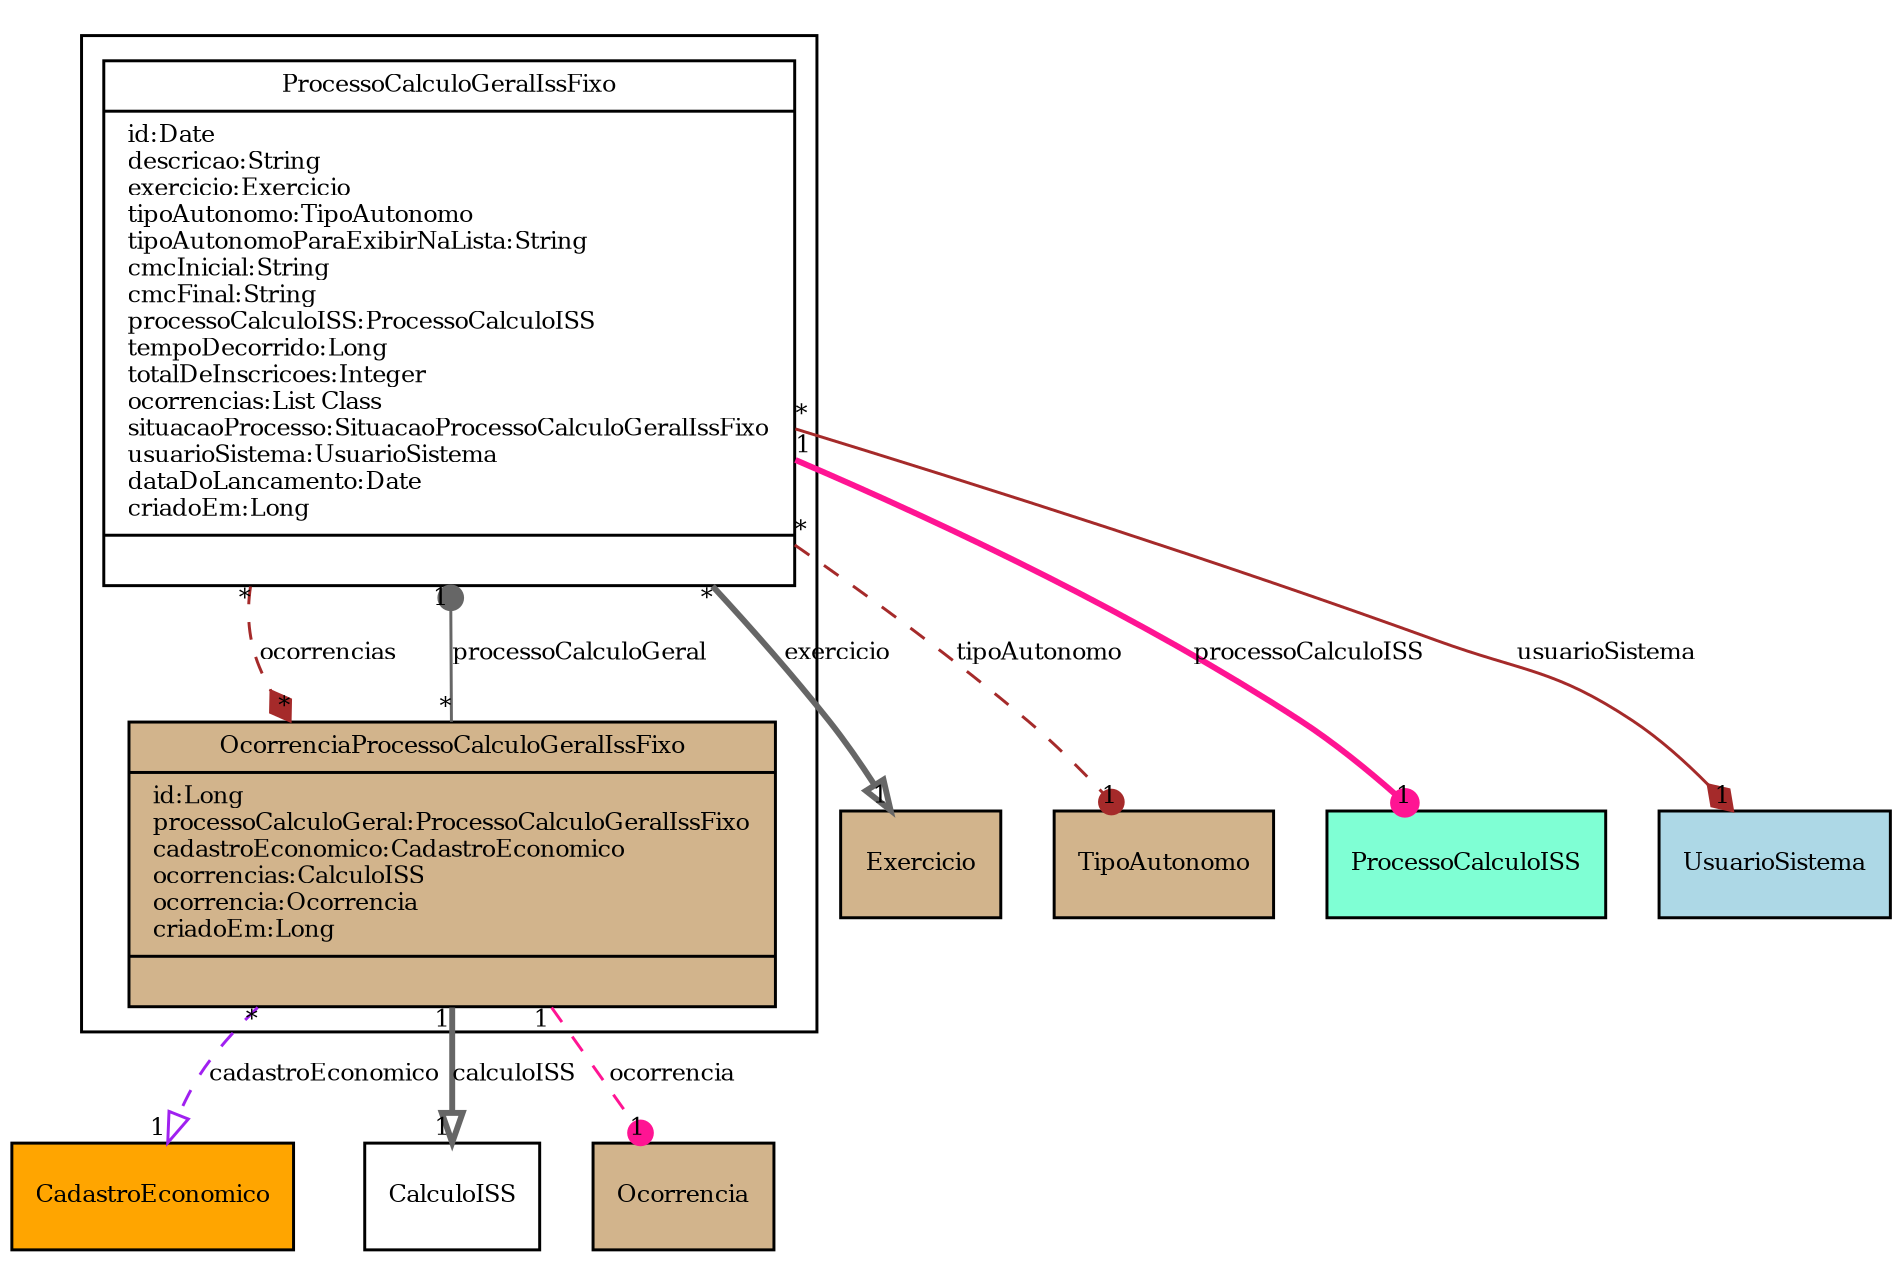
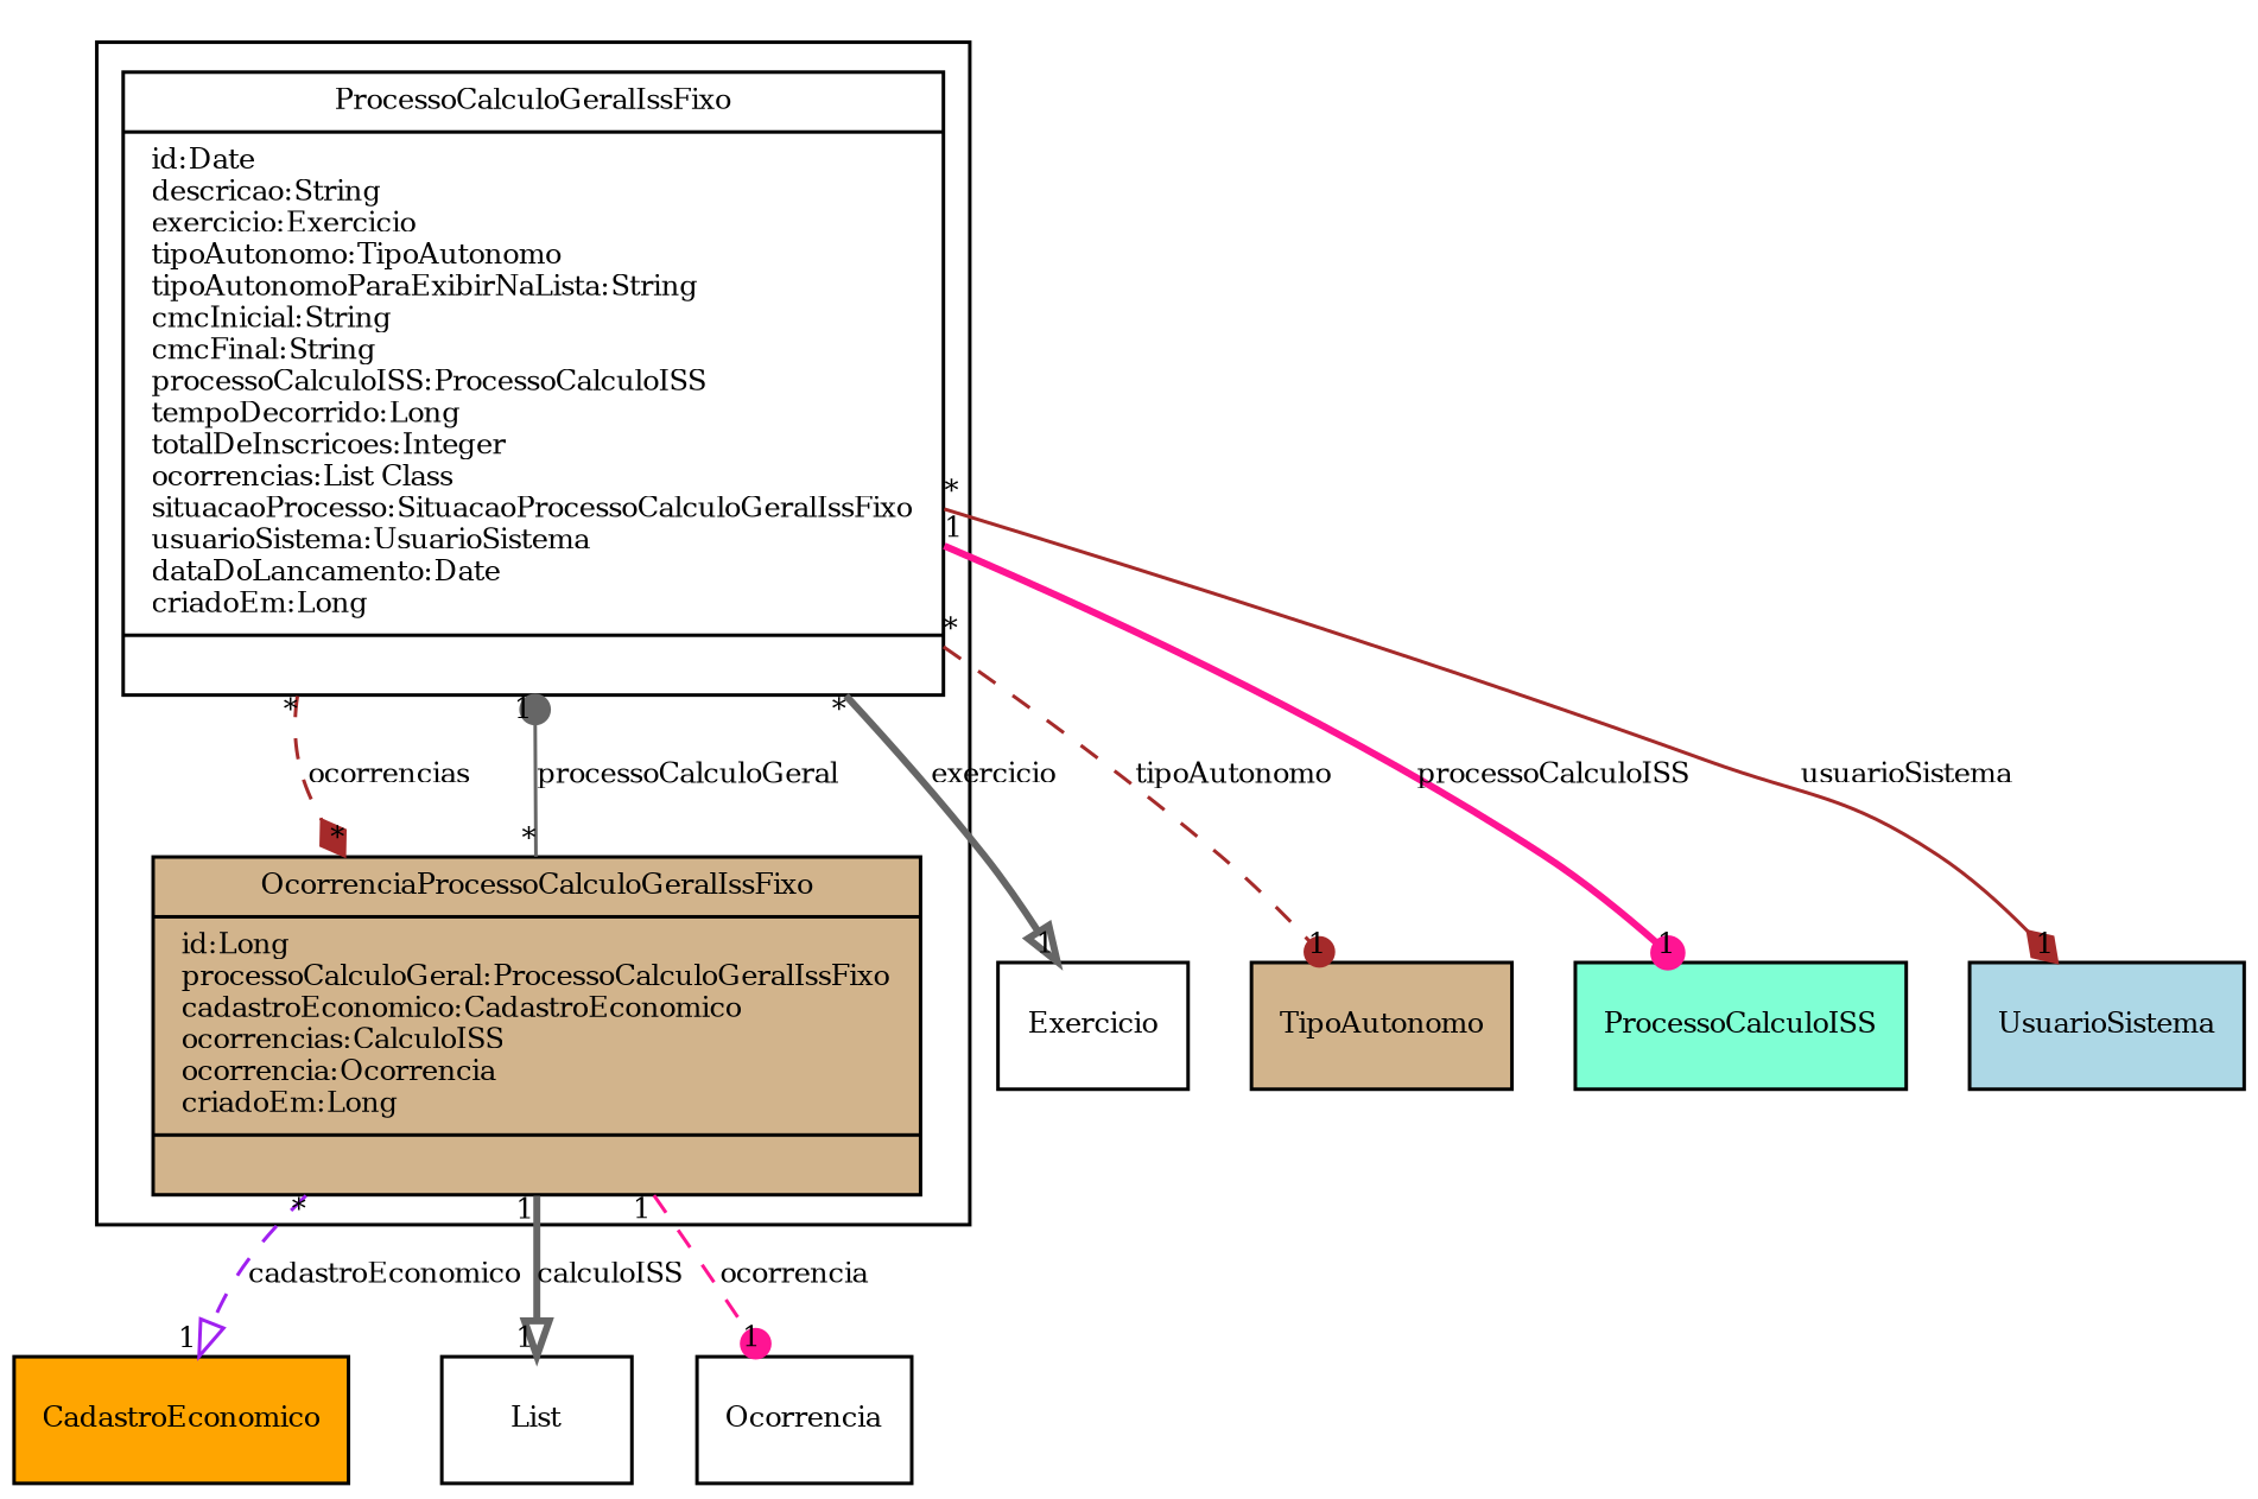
  digraph {
    fontname="Times-Roman"
    fontsize=8
    node [fillcolor=white fontname="Times-Roman" fontsize=8 shape=record style=filled]
    edge [arrowhead=dot color=brown fontname="Times-Roman" fontsize=8 headlabel=1 style=dashed taillabel="*"]
    n1 [label="{ProcessoCalculoGeralIssFixo|id:Date\ldescricao:String\lexercicio:Exercicio\ltipoAutonomo:TipoAutonomo\ltipoAutonomoParaExibirNaLista:String\lcmcInicial:String\lcmcFinal:String\lprocessoCalculoISS:ProcessoCalculoISS\ltempoDecorrido:Long\ltotalDeInscricoes:Integer\locorrencias:List Class\lsituacaoProcesso:SituacaoProcessoCalculoGeralIssFixo\lusuarioSistema:UsuarioSistema\ldataDoLancamento:Date\lcriadoEm:Long\l|\l}"]
    n2 [fillcolor=tan label="{OcorrenciaProcessoCalculoGeralIssFixo|id:Long\lprocessoCalculoGeral:ProcessoCalculoGeralIssFixo\lcadastroEconomico:CadastroEconomico\locorrencias:CalculoISS\locorrencia:Ocorrencia\lcriadoEm:Long\l|\l}"]
-   Exercicio [fillcolor=tan]
+   Exercicio
    TipoAutonomo [fillcolor=tan]
    ProcessoCalculoISS [fillcolor=aquamarine]
    UsuarioSistema [fillcolor=lightblue]
    CadastroEconomico [fillcolor=orange]
-   CalculoISS
-   Ocorrencia [fillcolor=tan]
+   CalculoISS [label=List]
+   Ocorrencia
    subgraph cluster_1 {
      n1
      n2
    }
    n1 -> n2 [arrowhead=diamond headlabel="*" label=ocorrencias]
    n1 -> Exercicio [arrowhead=onormal color=gray40 label=exercicio style=bold]
    n1 -> TipoAutonomo [label=tipoAutonomo]
    n1 -> ProcessoCalculoISS [color=deeppink label=processoCalculoISS style=bold taillabel=1]
    n1 -> UsuarioSistema [arrowhead=diamond label=usuarioSistema style=solid]
    n2 -> n1 [color=gray40 label=processoCalculoGeral style=solid]
    n2 -> CadastroEconomico [arrowhead=onormal color=purple label=cadastroEconomico]
    n2 -> CalculoISS [arrowhead=onormal color=gray40 label=calculoISS style=bold taillabel=1]
    n2 -> Ocorrencia [color=deeppink label=ocorrencia taillabel=1]
  }
